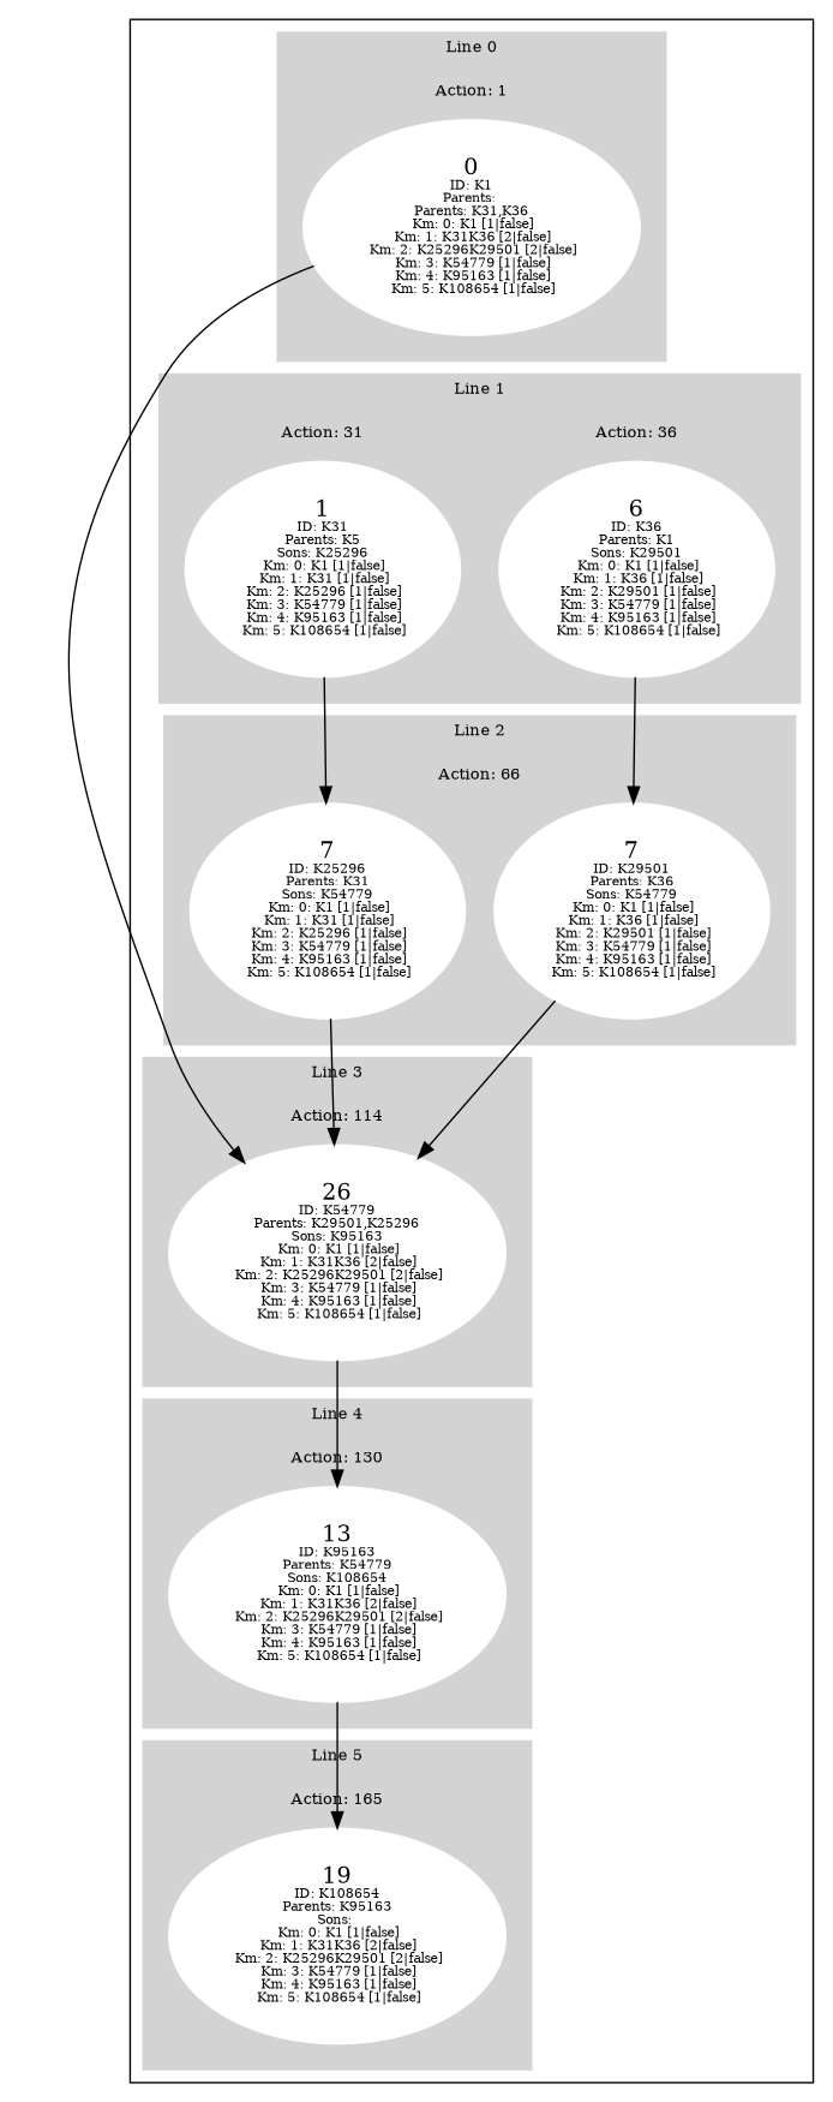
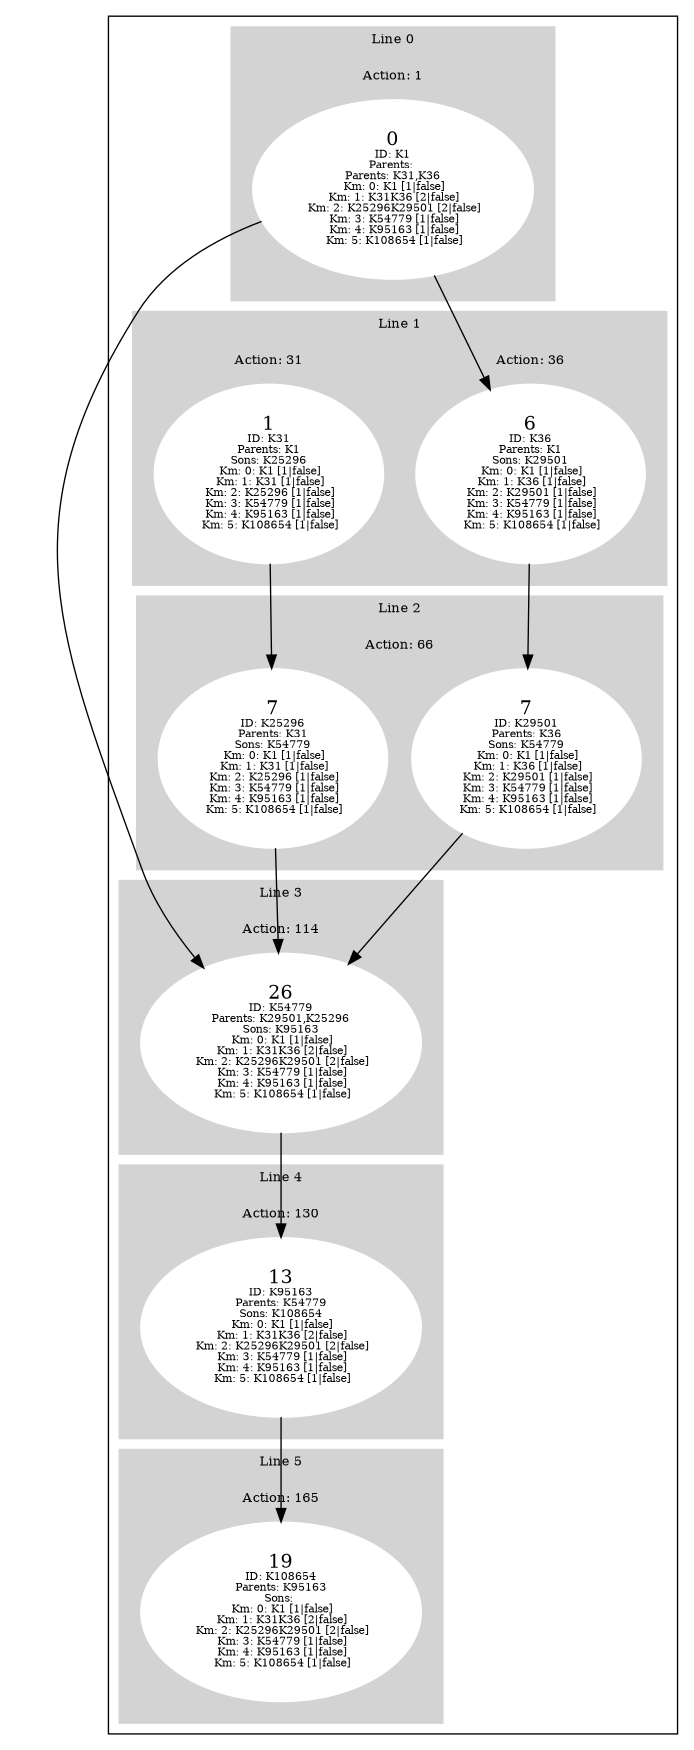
  digraph {
    node [color=white style=filled]
    n1 [label=<0<BR /><FONT POINT-SIZE="8">ID: K1</FONT><BR /><FONT POINT-SIZE="8">Parents: </FONT><BR /><FONT POINT-SIZE="8">Parents: K31,K36</FONT><BR /><FONT POINT-SIZE="8"> Km: 0: K1 [1|false]</FONT><BR /><FONT POINT-SIZE="8"> Km: 1: K31K36 [2|false]</FONT><BR /><FONT POINT-SIZE="8"> Km: 2: K25296K29501 [2|false]</FONT><BR /><FONT POINT-SIZE="8"> Km: 3: K54779 [1|false]</FONT><BR /><FONT POINT-SIZE="8"> Km: 4: K95163 [1|false]</FONT><BR /><FONT POINT-SIZE="8"> Km: 5: K108654 [1|false]</FONT>>]
    n2 [label=<13<BR /><FONT POINT-SIZE="8">ID: K95163</FONT><BR /><FONT POINT-SIZE="8">Parents: K54779</FONT><BR /><FONT POINT-SIZE="8">Sons: K108654</FONT><BR /><FONT POINT-SIZE="8"> Km: 0: K1 [1|false]</FONT><BR /><FONT POINT-SIZE="8"> Km: 1: K31K36 [2|false]</FONT><BR /><FONT POINT-SIZE="8"> Km: 2: K25296K29501 [2|false]</FONT><BR /><FONT POINT-SIZE="8"> Km: 3: K54779 [1|false]</FONT><BR /><FONT POINT-SIZE="8"> Km: 4: K95163 [1|false]</FONT><BR /><FONT POINT-SIZE="8"> Km: 5: K108654 [1|false]</FONT>>]
    n3 [label=<7<BR /><FONT POINT-SIZE="8">ID: K29501</FONT><BR /><FONT POINT-SIZE="8">Parents: K36</FONT><BR /><FONT POINT-SIZE="8">Sons: K54779</FONT><BR /><FONT POINT-SIZE="8"> Km: 0: K1 [1|false]</FONT><BR /><FONT POINT-SIZE="8"> Km: 1: K36 [1|false]</FONT><BR /><FONT POINT-SIZE="8"> Km: 2: K29501 [1|false]</FONT><BR /><FONT POINT-SIZE="8"> Km: 3: K54779 [1|false]</FONT><BR /><FONT POINT-SIZE="8"> Km: 4: K95163 [1|false]</FONT><BR /><FONT POINT-SIZE="8"> Km: 5: K108654 [1|false]</FONT>>]
    n4 [label=<7<BR /><FONT POINT-SIZE="8">ID: K25296</FONT><BR /><FONT POINT-SIZE="8">Parents: K31</FONT><BR /><FONT POINT-SIZE="8">Sons: K54779</FONT><BR /><FONT POINT-SIZE="8"> Km: 0: K1 [1|false]</FONT><BR /><FONT POINT-SIZE="8"> Km: 1: K31 [1|false]</FONT><BR /><FONT POINT-SIZE="8"> Km: 2: K25296 [1|false]</FONT><BR /><FONT POINT-SIZE="8"> Km: 3: K54779 [1|false]</FONT><BR /><FONT POINT-SIZE="8"> Km: 4: K95163 [1|false]</FONT><BR /><FONT POINT-SIZE="8"> Km: 5: K108654 [1|false]</FONT>>]
    n5 [label=<26<BR /><FONT POINT-SIZE="8">ID: K54779</FONT><BR /><FONT POINT-SIZE="8">Parents: K29501,K25296</FONT><BR /><FONT POINT-SIZE="8">Sons: K95163</FONT><BR /><FONT POINT-SIZE="8"> Km: 0: K1 [1|false]</FONT><BR /><FONT POINT-SIZE="8"> Km: 1: K31K36 [2|false]</FONT><BR /><FONT POINT-SIZE="8"> Km: 2: K25296K29501 [2|false]</FONT><BR /><FONT POINT-SIZE="8"> Km: 3: K54779 [1|false]</FONT><BR /><FONT POINT-SIZE="8"> Km: 4: K95163 [1|false]</FONT><BR /><FONT POINT-SIZE="8"> Km: 5: K108654 [1|false]</FONT>>]
    n6 [label=<19<BR /><FONT POINT-SIZE="8">ID: K108654</FONT><BR /><FONT POINT-SIZE="8">Parents: K95163</FONT><BR /><FONT POINT-SIZE="8">Sons: </FONT><BR /><FONT POINT-SIZE="8"> Km: 0: K1 [1|false]</FONT><BR /><FONT POINT-SIZE="8"> Km: 1: K31K36 [2|false]</FONT><BR /><FONT POINT-SIZE="8"> Km: 2: K25296K29501 [2|false]</FONT><BR /><FONT POINT-SIZE="8"> Km: 3: K54779 [1|false]</FONT><BR /><FONT POINT-SIZE="8"> Km: 4: K95163 [1|false]</FONT><BR /><FONT POINT-SIZE="8"> Km: 5: K108654 [1|false]</FONT>>]
-   n7 [label=<1<BR /><FONT POINT-SIZE="8">ID: K31</FONT><BR /><FONT POINT-SIZE="8">Parents: K5</FONT><BR /><FONT POINT-SIZE="8">Sons: K25296</FONT><BR /><FONT POINT-SIZE="8"> Km: 0: K1 [1|false]</FONT><BR /><FONT POINT-SIZE="8"> Km: 1: K31 [1|false]</FONT><BR /><FONT POINT-SIZE="8"> Km: 2: K25296 [1|false]</FONT><BR /><FONT POINT-SIZE="8"> Km: 3: K54779 [1|false]</FONT><BR /><FONT POINT-SIZE="8"> Km: 4: K95163 [1|false]</FONT><BR /><FONT POINT-SIZE="8"> Km: 5: K108654 [1|false]</FONT>>]
+   n7 [label=<1<BR /><FONT POINT-SIZE="8">ID: K31</FONT><BR /><FONT POINT-SIZE="8">Parents: K1</FONT><BR /><FONT POINT-SIZE="8">Sons: K25296</FONT><BR /><FONT POINT-SIZE="8"> Km: 0: K1 [1|false]</FONT><BR /><FONT POINT-SIZE="8"> Km: 1: K31 [1|false]</FONT><BR /><FONT POINT-SIZE="8"> Km: 2: K25296 [1|false]</FONT><BR /><FONT POINT-SIZE="8"> Km: 3: K54779 [1|false]</FONT><BR /><FONT POINT-SIZE="8"> Km: 4: K95163 [1|false]</FONT><BR /><FONT POINT-SIZE="8"> Km: 5: K108654 [1|false]</FONT>>]
    n8 [label=<6<BR /><FONT POINT-SIZE="8">ID: K36</FONT><BR /><FONT POINT-SIZE="8">Parents: K1</FONT><BR /><FONT POINT-SIZE="8">Sons: K29501</FONT><BR /><FONT POINT-SIZE="8"> Km: 0: K1 [1|false]</FONT><BR /><FONT POINT-SIZE="8"> Km: 1: K36 [1|false]</FONT><BR /><FONT POINT-SIZE="8"> Km: 2: K29501 [1|false]</FONT><BR /><FONT POINT-SIZE="8"> Km: 3: K54779 [1|false]</FONT><BR /><FONT POINT-SIZE="8"> Km: 4: K95163 [1|false]</FONT><BR /><FONT POINT-SIZE="8"> Km: 5: K108654 [1|false]</FONT>>]
    subgraph cluster_1 {
      subgraph cluster_2 {
        color=lightgrey
        fontsize=10
        label="Line 0"
        style=filled
        subgraph cluster_3 {
          color=lightgrey
          fontsize=10
          label="Action: 1"
          style=filled
          n1
        }
      }
      subgraph cluster_4 {
        color=lightgrey
        fontsize=10
        label="Line 4"
        style=filled
        subgraph cluster_5 {
          color=lightgrey
          fontsize=10
          label="Action: 130"
          style=filled
          n2
        }
      }
      subgraph cluster_6 {
        color=lightgrey
        fontsize=10
        label="Line 2"
        style=filled
        subgraph cluster_7 {
          color=lightgrey
          fontsize=10
          label="Action: 66"
          style=filled
          n3
          n4
        }
      }
      subgraph cluster_8 {
        color=lightgrey
        fontsize=10
        label="Line 3"
        style=filled
        subgraph cluster_9 {
          color=lightgrey
          fontsize=10
          label="Action: 114"
          style=filled
          n5
        }
      }
      subgraph cluster_10 {
        color=lightgrey
        fontsize=10
        label="Line 5"
        style=filled
        subgraph cluster_11 {
          color=lightgrey
          fontsize=10
          label="Action: 165"
          style=filled
          n6
        }
      }
      subgraph cluster_12 {
        color=lightgrey
        fontsize=10
        label="Line 1"
        style=filled
        subgraph cluster_13 {
          color=lightgrey
          fontsize=10
          label="Action: 31"
          style=filled
          n7
        }
        subgraph cluster_14 {
          color=lightgrey
          fontsize=10
          label="Action: 36"
          style=filled
          n8
        }
      }
    }
    n1 -> n5
+   n1 -> n8
    n2 -> n6
    n3 -> n5
    n4 -> n5
    n5 -> n2
    n7 -> n4
    n8 -> n3
  }
